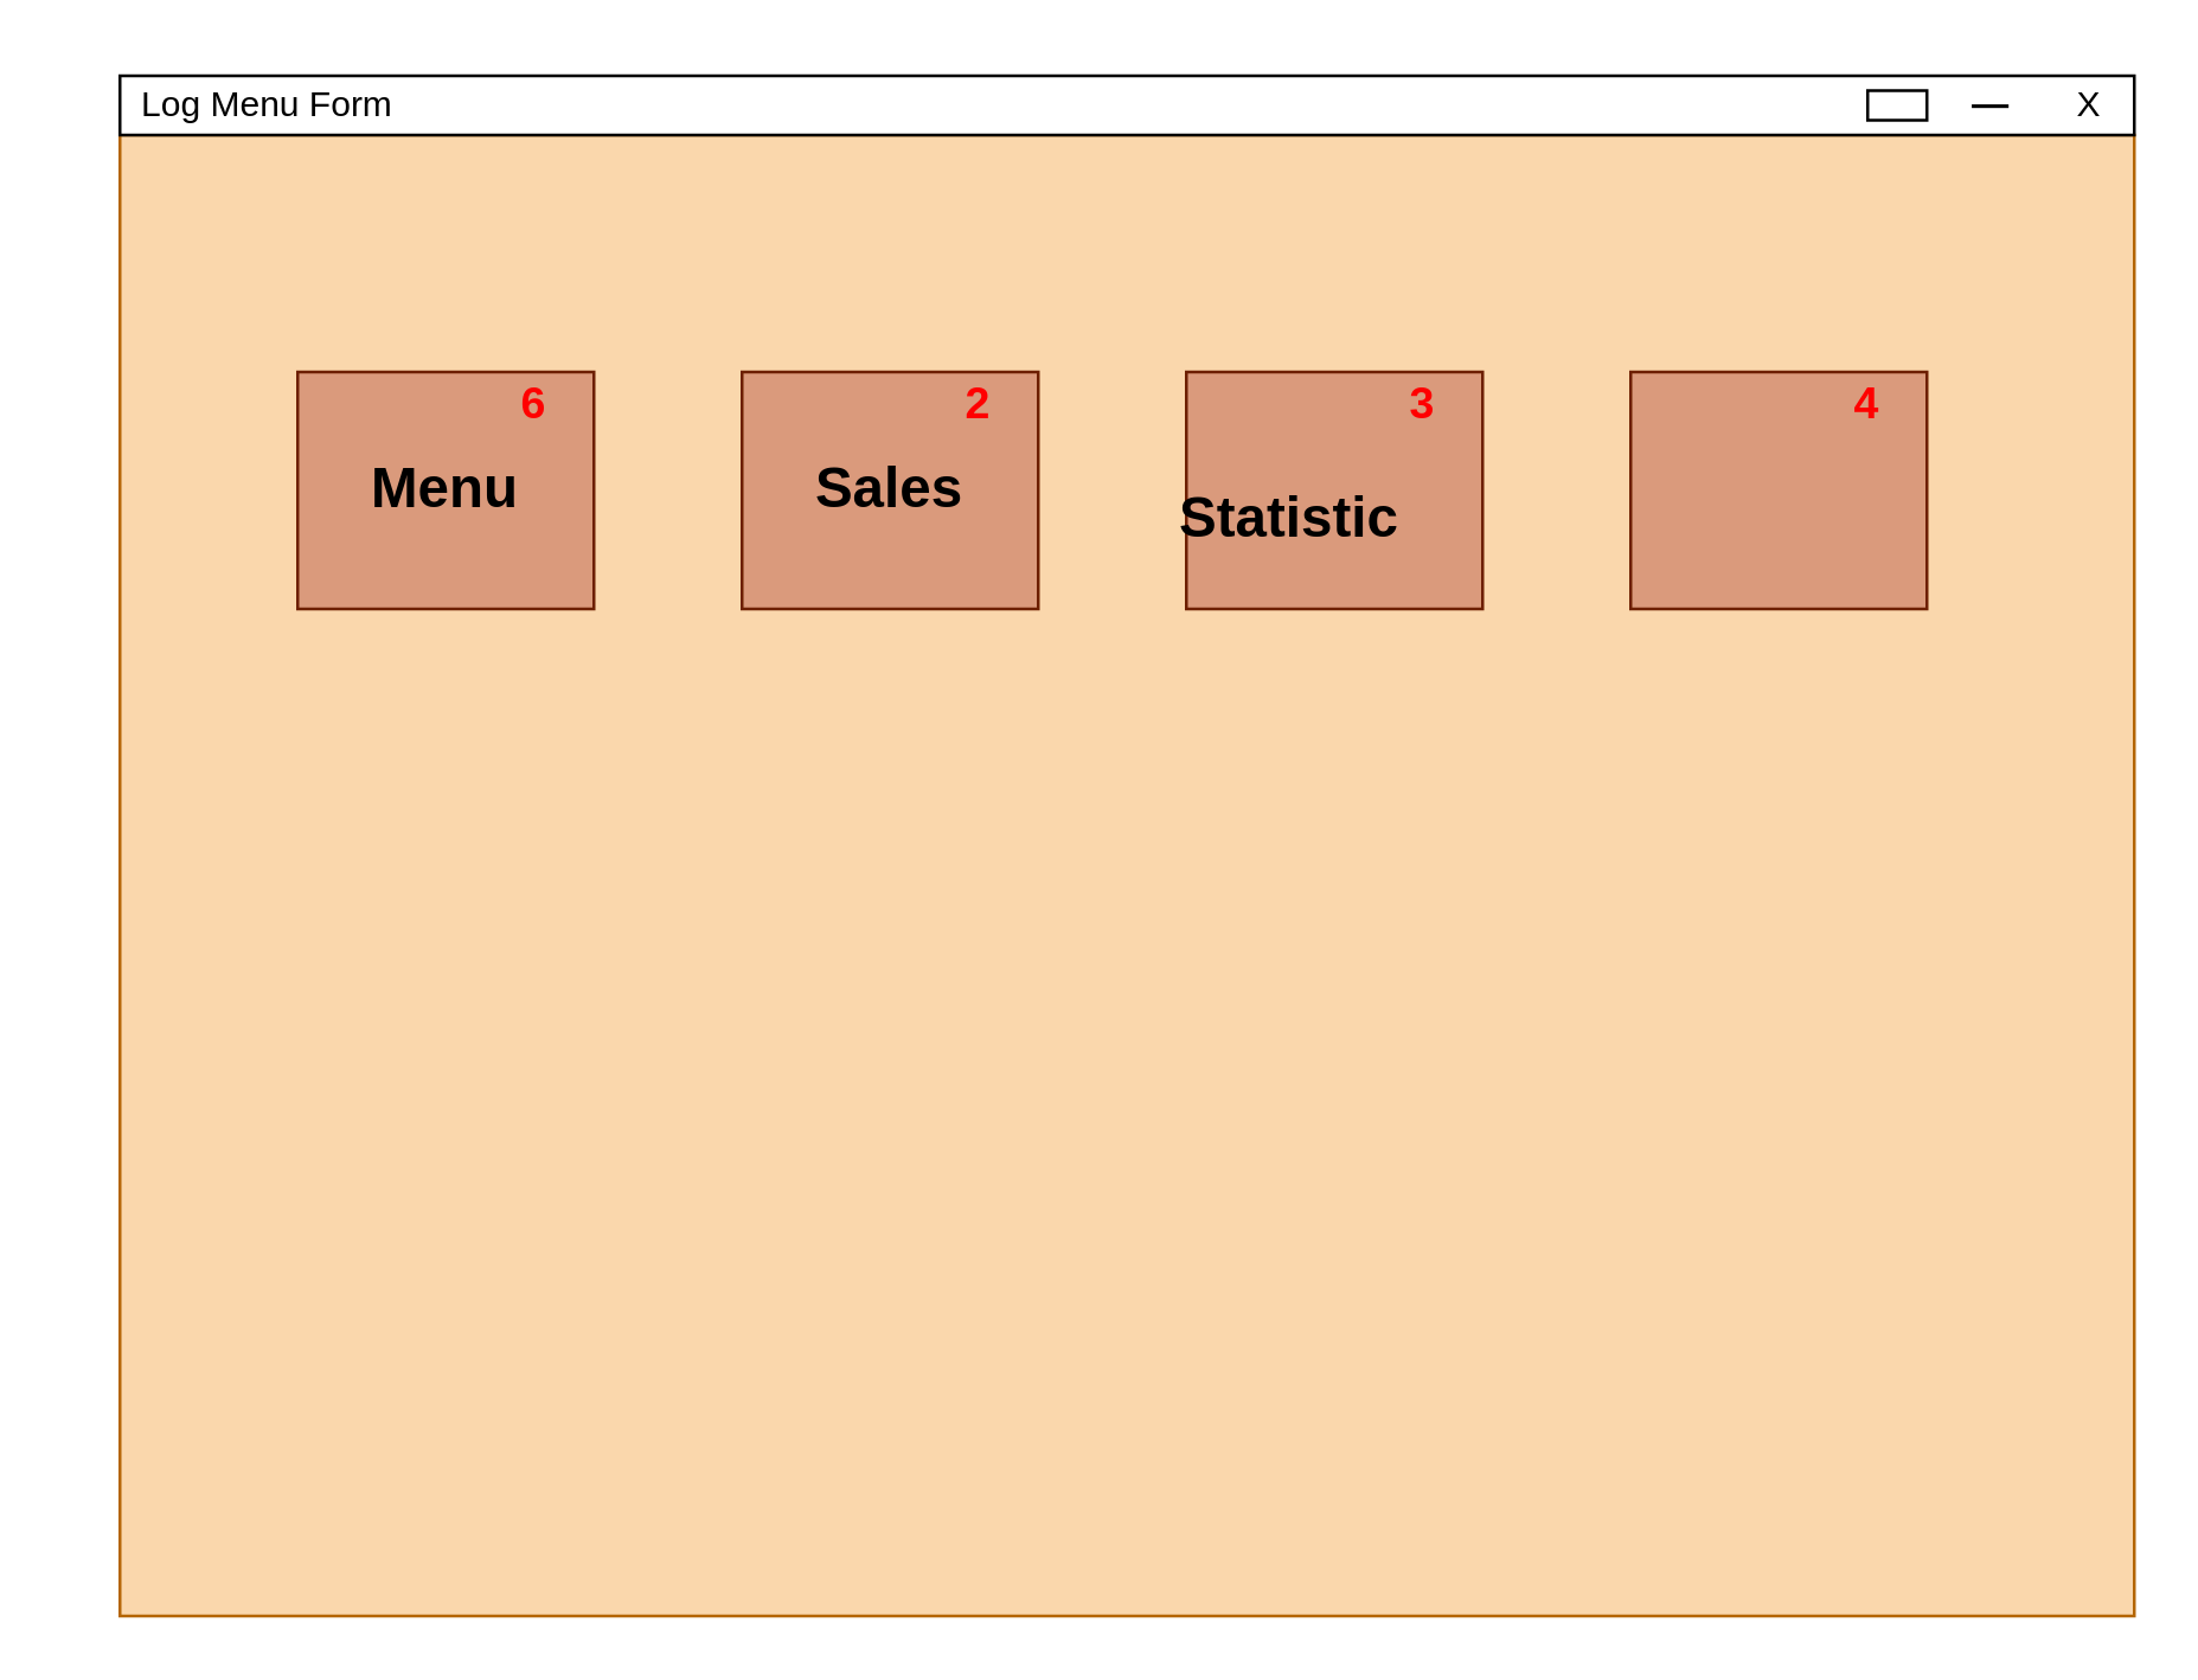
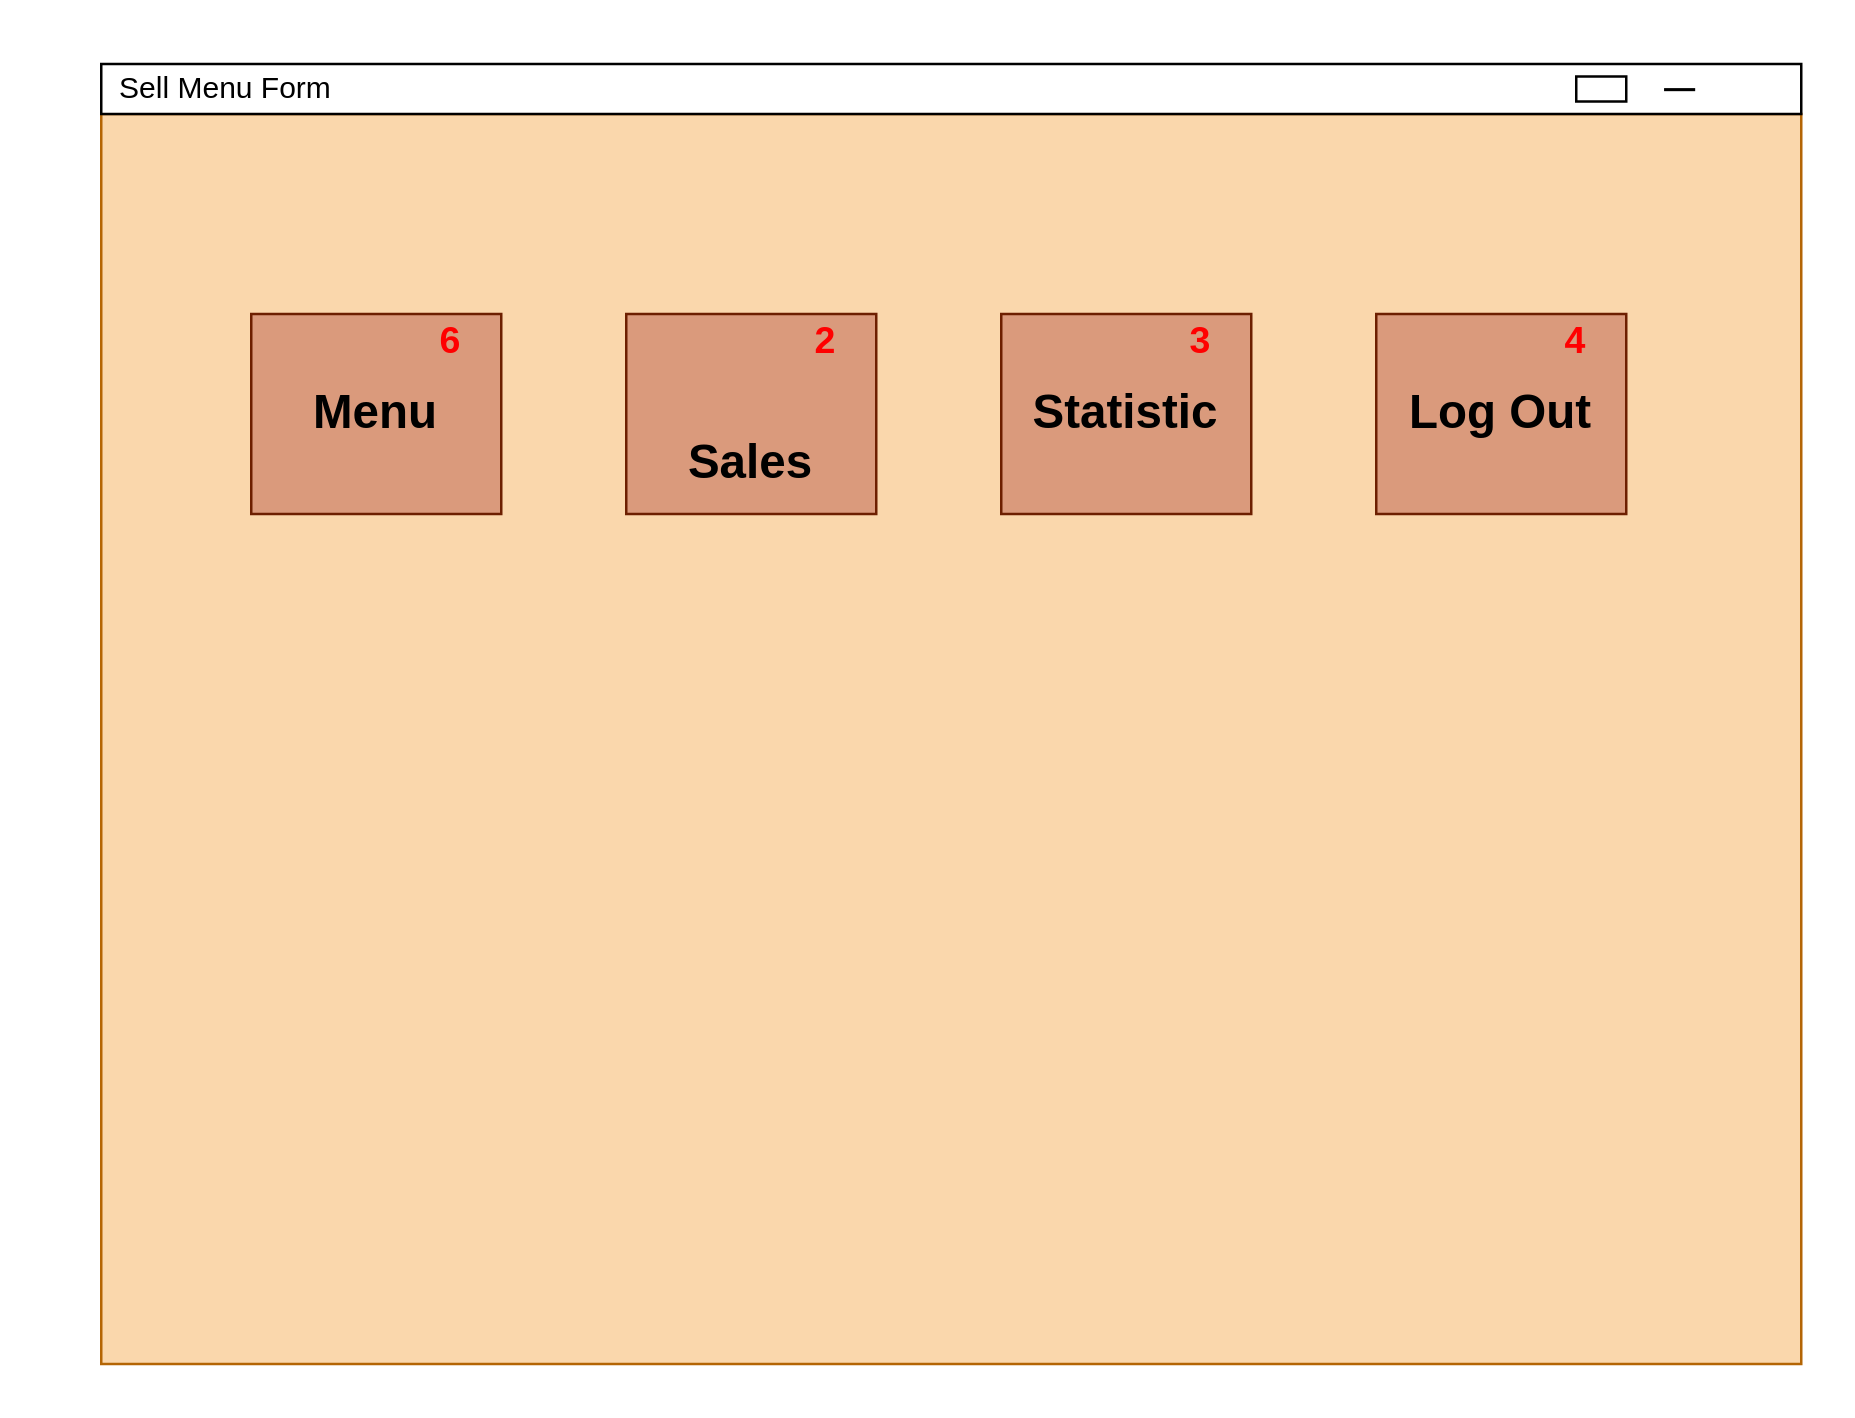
  <mxCell id="0" />
  <mxCell id="1" parent="0" />
  <mxCell id="2" value="" style="rounded=0;whiteSpace=wrap;html=1;fillColor=#fad7ac;strokeColor=#b46504;" vertex="1" parent="1"><mxGeometry x="40" y="45" width="680" height="500" as="geometry" /></mxCell>
  <mxCell id="3" value="" style="rounded=0;whiteSpace=wrap;html=1;" vertex="1" parent="1"><mxGeometry x="40" y="25" width="680" height="20" as="geometry" /></mxCell>
  <mxCell id="4" value="" style="rounded=0;whiteSpace=wrap;html=1;" vertex="1" parent="1"><mxGeometry x="630" y="30" width="20" height="10" as="geometry" /></mxCell>
- <mxCell id="5" value="X" style="text;html=1;strokeColor=none;fillColor=none;align=center;verticalAlign=middle;whiteSpace=wrap;rounded=0;" vertex="1" parent="1"><mxGeometry x="690" y="25" width="30" height="20" as="geometry" /></mxCell>
  <mxCell id="6" value="&lt;p class=&quot;MsoListParagraph&quot; style=&quot;margin-left: 55.2pt ; text-align: justify ; line-height: 150%&quot;&gt;&lt;b&gt;&lt;span style=&quot;font-size: 13.0pt ; line-height: 150% ; font-family: &amp;#34;times new roman&amp;#34; , serif&quot;&gt;─&lt;/span&gt;&lt;/b&gt;&lt;/p&gt;" style="text;html=1;strokeColor=none;fillColor=none;align=center;verticalAlign=middle;whiteSpace=wrap;rounded=0;" vertex="1" parent="1"><mxGeometry x="620" y="25" width="30" height="20" as="geometry" /></mxCell>
- <mxCell id="7" value="Log Menu Form" style="text;html=1;strokeColor=none;fillColor=none;align=center;verticalAlign=middle;whiteSpace=wrap;rounded=0;" vertex="1" parent="1"><mxGeometry x="20" y="20" width="140" height="30" as="geometry" /></mxCell>
+ <mxCell id="7" value="Sell Menu Form" style="text;html=1;strokeColor=none;fillColor=none;align=center;verticalAlign=middle;whiteSpace=wrap;rounded=0;" vertex="1" parent="1"><mxGeometry x="20" y="20" width="140" height="30" as="geometry" /></mxCell>
  <mxCell id="8" value="" style="rounded=0;whiteSpace=wrap;html=1;fontSize=19;strokeColor=#6D1F00;fillColor=#DA9A7C;fontColor=#ffffff;" vertex="1" parent="1"><mxGeometry x="100" y="125" width="100" height="80" as="geometry" /></mxCell>
  <mxCell id="9" value="" style="rounded=0;whiteSpace=wrap;html=1;fontSize=19;strokeColor=#6D1F00;fillColor=#DA9A7C;fontColor=#ffffff;" vertex="1" parent="1"><mxGeometry x="250" y="125" width="100" height="80" as="geometry" /></mxCell>
  <mxCell id="10" value="" style="rounded=0;whiteSpace=wrap;html=1;fontSize=19;strokeColor=#6D1F00;fillColor=#DA9A7C;fontColor=#ffffff;" vertex="1" parent="1"><mxGeometry x="400" y="125" width="100" height="80" as="geometry" /></mxCell>
  <mxCell id="11" value="" style="rounded=0;whiteSpace=wrap;html=1;fontSize=19;strokeColor=#6D1F00;fillColor=#DA9A7C;fontColor=#ffffff;" vertex="1" parent="1"><mxGeometry x="550" y="125" width="100" height="80" as="geometry" /></mxCell>
- <mxCell id="12" value="&lt;b&gt;Sales&lt;/b&gt;" style="text;html=1;strokeColor=none;fillColor=none;align=center;verticalAlign=middle;whiteSpace=wrap;rounded=0;fontSize=19;" vertex="1" parent="1"><mxGeometry x="270" y="150" width="60" height="30" as="geometry" /></mxCell>
- <mxCell id="13" value="&lt;b&gt;Statistic&lt;/b&gt;" style="text;html=1;strokeColor=none;fillColor=none;align=center;verticalAlign=middle;whiteSpace=wrap;rounded=0;fontSize=19;" vertex="1" parent="1"><mxGeometry x="405" y="160" width="60" height="30" as="geometry" /></mxCell>
+ <mxCell id="12" value="&lt;b&gt;Sales&lt;/b&gt;" style="text;html=1;strokeColor=none;fillColor=none;align=center;verticalAlign=middle;whiteSpace=wrap;rounded=0;fontSize=19;" vertex="1" parent="1"><mxGeometry x="270" y="170" width="60" height="30" as="geometry" /></mxCell>
+ <mxCell id="13" value="&lt;b&gt;Statistic&lt;/b&gt;" style="text;html=1;strokeColor=none;fillColor=none;align=center;verticalAlign=middle;whiteSpace=wrap;rounded=0;fontSize=19;" vertex="1" parent="1"><mxGeometry x="420" y="150" width="60" height="30" as="geometry" /></mxCell>
  <mxCell id="14" value="&lt;b&gt;Menu&lt;/b&gt;" style="text;html=1;strokeColor=none;fillColor=none;align=center;verticalAlign=middle;whiteSpace=wrap;rounded=0;fontSize=19;" vertex="1" parent="1"><mxGeometry x="120" y="150" width="60" height="30" as="geometry" /></mxCell>
+ <mxCell id="15" value="&lt;b&gt;Log Out&lt;/b&gt;" style="text;html=1;strokeColor=none;fillColor=none;align=center;verticalAlign=middle;whiteSpace=wrap;rounded=0;fontSize=19;" vertex="1" parent="1"><mxGeometry x="560" y="150" width="80" height="30" as="geometry" /></mxCell>
  <mxCell id="16" value="&lt;font style=&quot;font-size: 15px&quot; color=&quot;#ff0000&quot;&gt;&lt;b&gt;6&lt;/b&gt;&lt;/font&gt;" style="text;html=1;strokeColor=none;fillColor=none;align=center;verticalAlign=middle;whiteSpace=wrap;rounded=0;fontSize=19;" vertex="1" parent="1"><mxGeometry x="150" y="120" width="60" height="30" as="geometry" /></mxCell>
  <mxCell id="17" value="&lt;font style=&quot;font-size: 15px&quot; color=&quot;#ff0000&quot;&gt;&lt;b&gt;2&lt;/b&gt;&lt;/font&gt;" style="text;html=1;strokeColor=none;fillColor=none;align=center;verticalAlign=middle;whiteSpace=wrap;rounded=0;fontSize=19;" vertex="1" parent="1"><mxGeometry x="300" y="120" width="60" height="30" as="geometry" /></mxCell>
  <mxCell id="18" value="&lt;font style=&quot;font-size: 15px&quot; color=&quot;#ff0000&quot;&gt;&lt;b&gt;3&lt;/b&gt;&lt;/font&gt;" style="text;html=1;strokeColor=none;fillColor=none;align=center;verticalAlign=middle;whiteSpace=wrap;rounded=0;fontSize=19;" vertex="1" parent="1"><mxGeometry x="450" y="120" width="60" height="30" as="geometry" /></mxCell>
  <mxCell id="19" value="&lt;font style=&quot;font-size: 15px&quot; color=&quot;#ff0000&quot;&gt;&lt;b&gt;4&lt;/b&gt;&lt;/font&gt;" style="text;html=1;strokeColor=none;fillColor=none;align=center;verticalAlign=middle;whiteSpace=wrap;rounded=0;fontSize=19;" vertex="1" parent="1"><mxGeometry x="600" y="120" width="60" height="30" as="geometry" /></mxCell>
